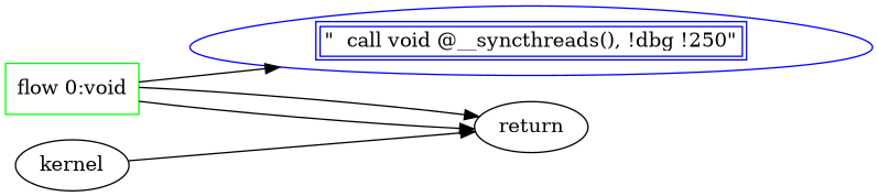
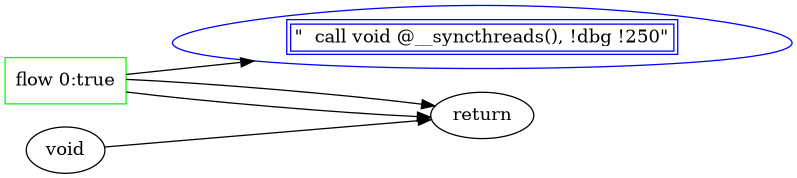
  digraph {
    rankdir=LR
-   n1 [color=green label="flow 0:void" shape=rectangle]
+   n1 [color=green label="flow 0:true" shape=rectangle]
    n2 [color=blue label=<<table><tr><td>"  call void @__syncthreads(), !dbg !250"</td></tr></table>> shape=egg]
    return
-   kernel
+   kernel [label=void]
    n1 -> n2
    n1 -> return
    n1 -> return
    kernel -> return
  }
